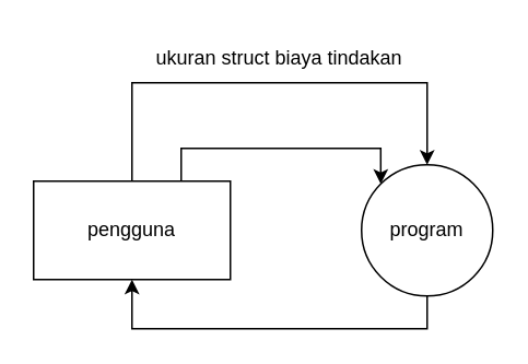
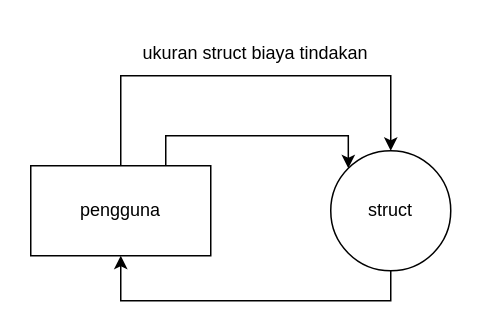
  <mxCell id="0" />
  <mxCell id="1" parent="0" />
  <mxCell id="2" style="edgeStyle=orthogonalEdgeStyle;rounded=0;orthogonalLoop=1;jettySize=auto;html=1;exitX=0.75;exitY=0;exitDx=0;exitDy=0;entryX=0;entryY=0;entryDx=0;entryDy=0;" edge="1" parent="1" source="4" target="6"><mxGeometry relative="1" as="geometry"><Array as="points"><mxPoint x="110" y="90" /><mxPoint x="232" y="90" /></Array></mxGeometry></mxCell>
  <mxCell id="3" style="edgeStyle=orthogonalEdgeStyle;rounded=0;orthogonalLoop=1;jettySize=auto;html=1;exitX=0.5;exitY=0;exitDx=0;exitDy=0;entryX=0.5;entryY=0;entryDx=0;entryDy=0;" edge="1" parent="1" source="4" target="6"><mxGeometry relative="1" as="geometry"><Array as="points"><mxPoint x="80" y="50" /><mxPoint x="260" y="50" /></Array></mxGeometry></mxCell>
  <mxCell id="4" value="pengguna" style="rounded=0;whiteSpace=wrap;html=1;" vertex="1" parent="1"><mxGeometry x="20" y="110" width="120" height="60" as="geometry" /></mxCell>
  <mxCell id="5" style="edgeStyle=orthogonalEdgeStyle;rounded=0;orthogonalLoop=1;jettySize=auto;html=1;entryX=0.5;entryY=1;entryDx=0;entryDy=0;" edge="1" parent="1" source="6" target="4"><mxGeometry relative="1" as="geometry"><Array as="points"><mxPoint x="260" y="200" /><mxPoint x="80" y="200" /></Array></mxGeometry></mxCell>
- <mxCell id="6" value="program" style="ellipse;whiteSpace=wrap;html=1;aspect=fixed;" vertex="1" parent="1"><mxGeometry x="220" y="100" width="80" height="80" as="geometry" /></mxCell>
+ <mxCell id="6" value="struct" style="ellipse;whiteSpace=wrap;html=1;aspect=fixed;" vertex="1" parent="1"><mxGeometry x="220" y="100" width="80" height="80" as="geometry" /></mxCell>
  <mxCell id="7" value="ukuran struct biaya tindakan" style="text;html=1;align=center;verticalAlign=middle;whiteSpace=wrap;rounded=0;" vertex="1" parent="1"><mxGeometry x="80" y="20" width="180" height="30" as="geometry" /></mxCell>
